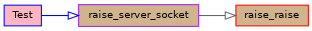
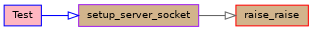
  digraph {
    rankdir=LR
    node [fillcolor=tan fontname=Helvetica fontsize=10 shape=record style=filled]
    edge [arrowhead=onormal fontname=Helvetica fontsize=10 labelfontname=Helvetica labelfontsize=10 style=solid]
    n1 [color=blue fillcolor=lightpink fontcolor=black height=0.2 label=Test width=0.4]
-   n2 [color=purple height=0.2 label=raise_server_socket width=0.4]
+   n2 [color=purple height=0.2 label=setup_server_socket width=0.4]
    n3 [color=red height=0.2 label=raise_raise width=0.4]
    n1 -> n2 [color=blue]
    n2 -> n3 [color=gray40]
  }
